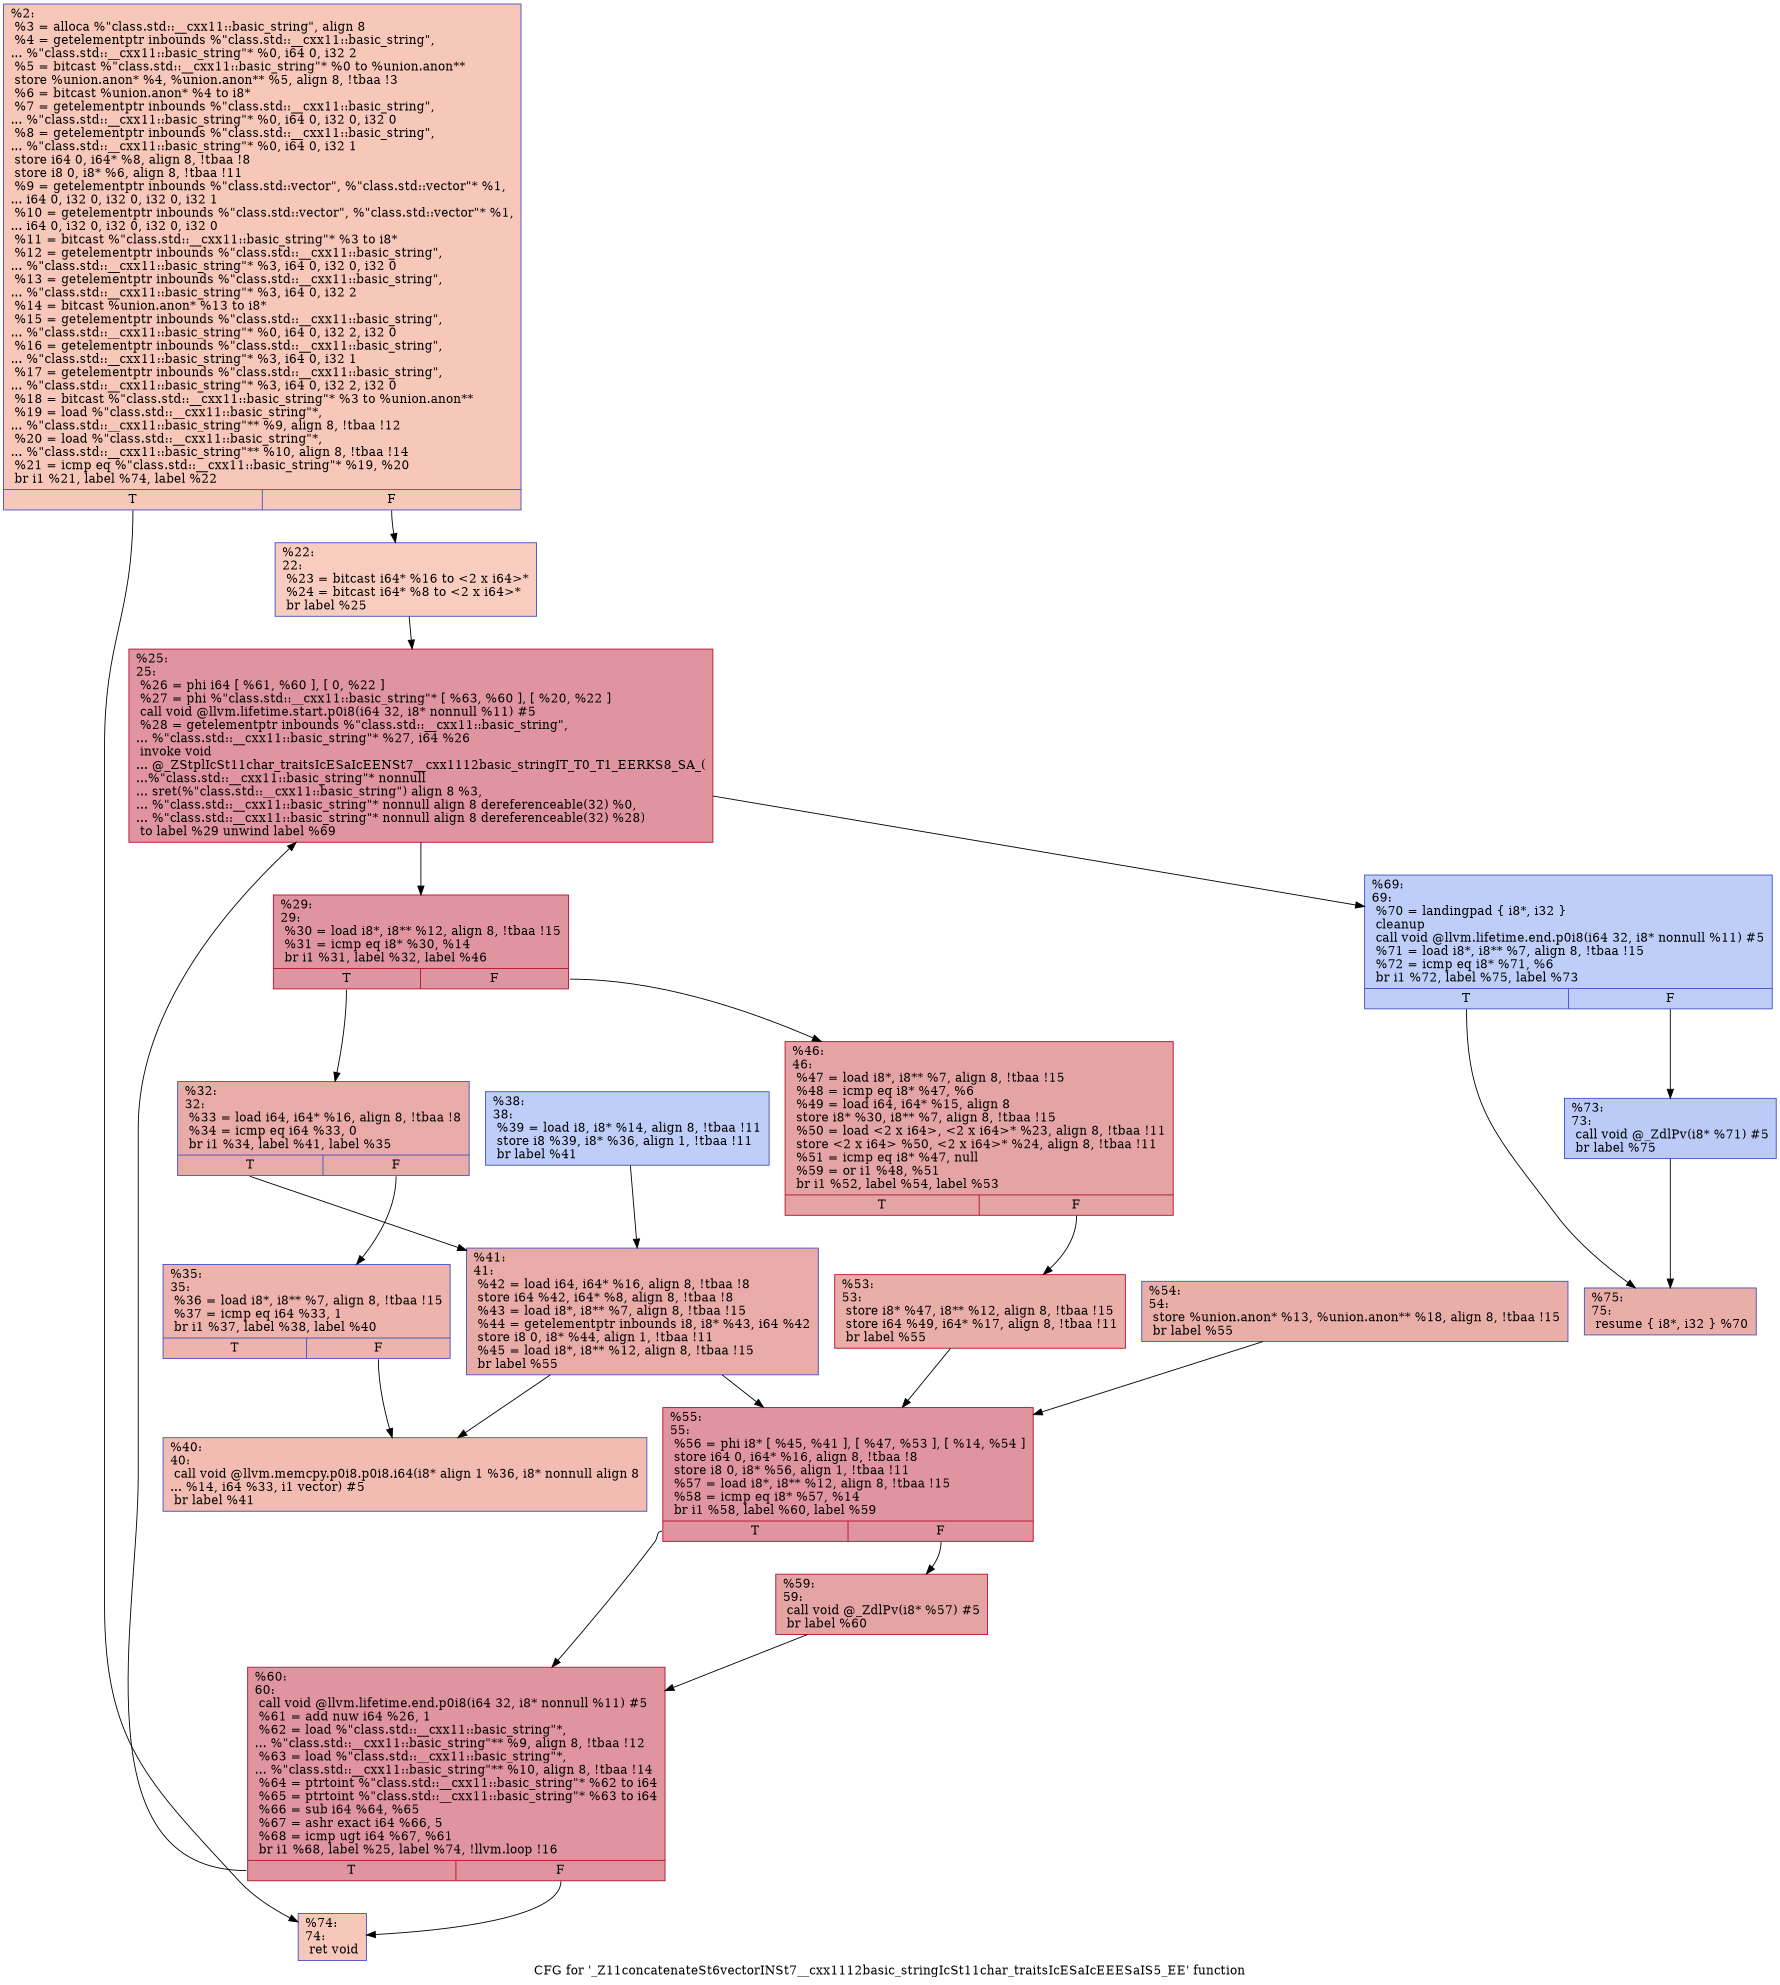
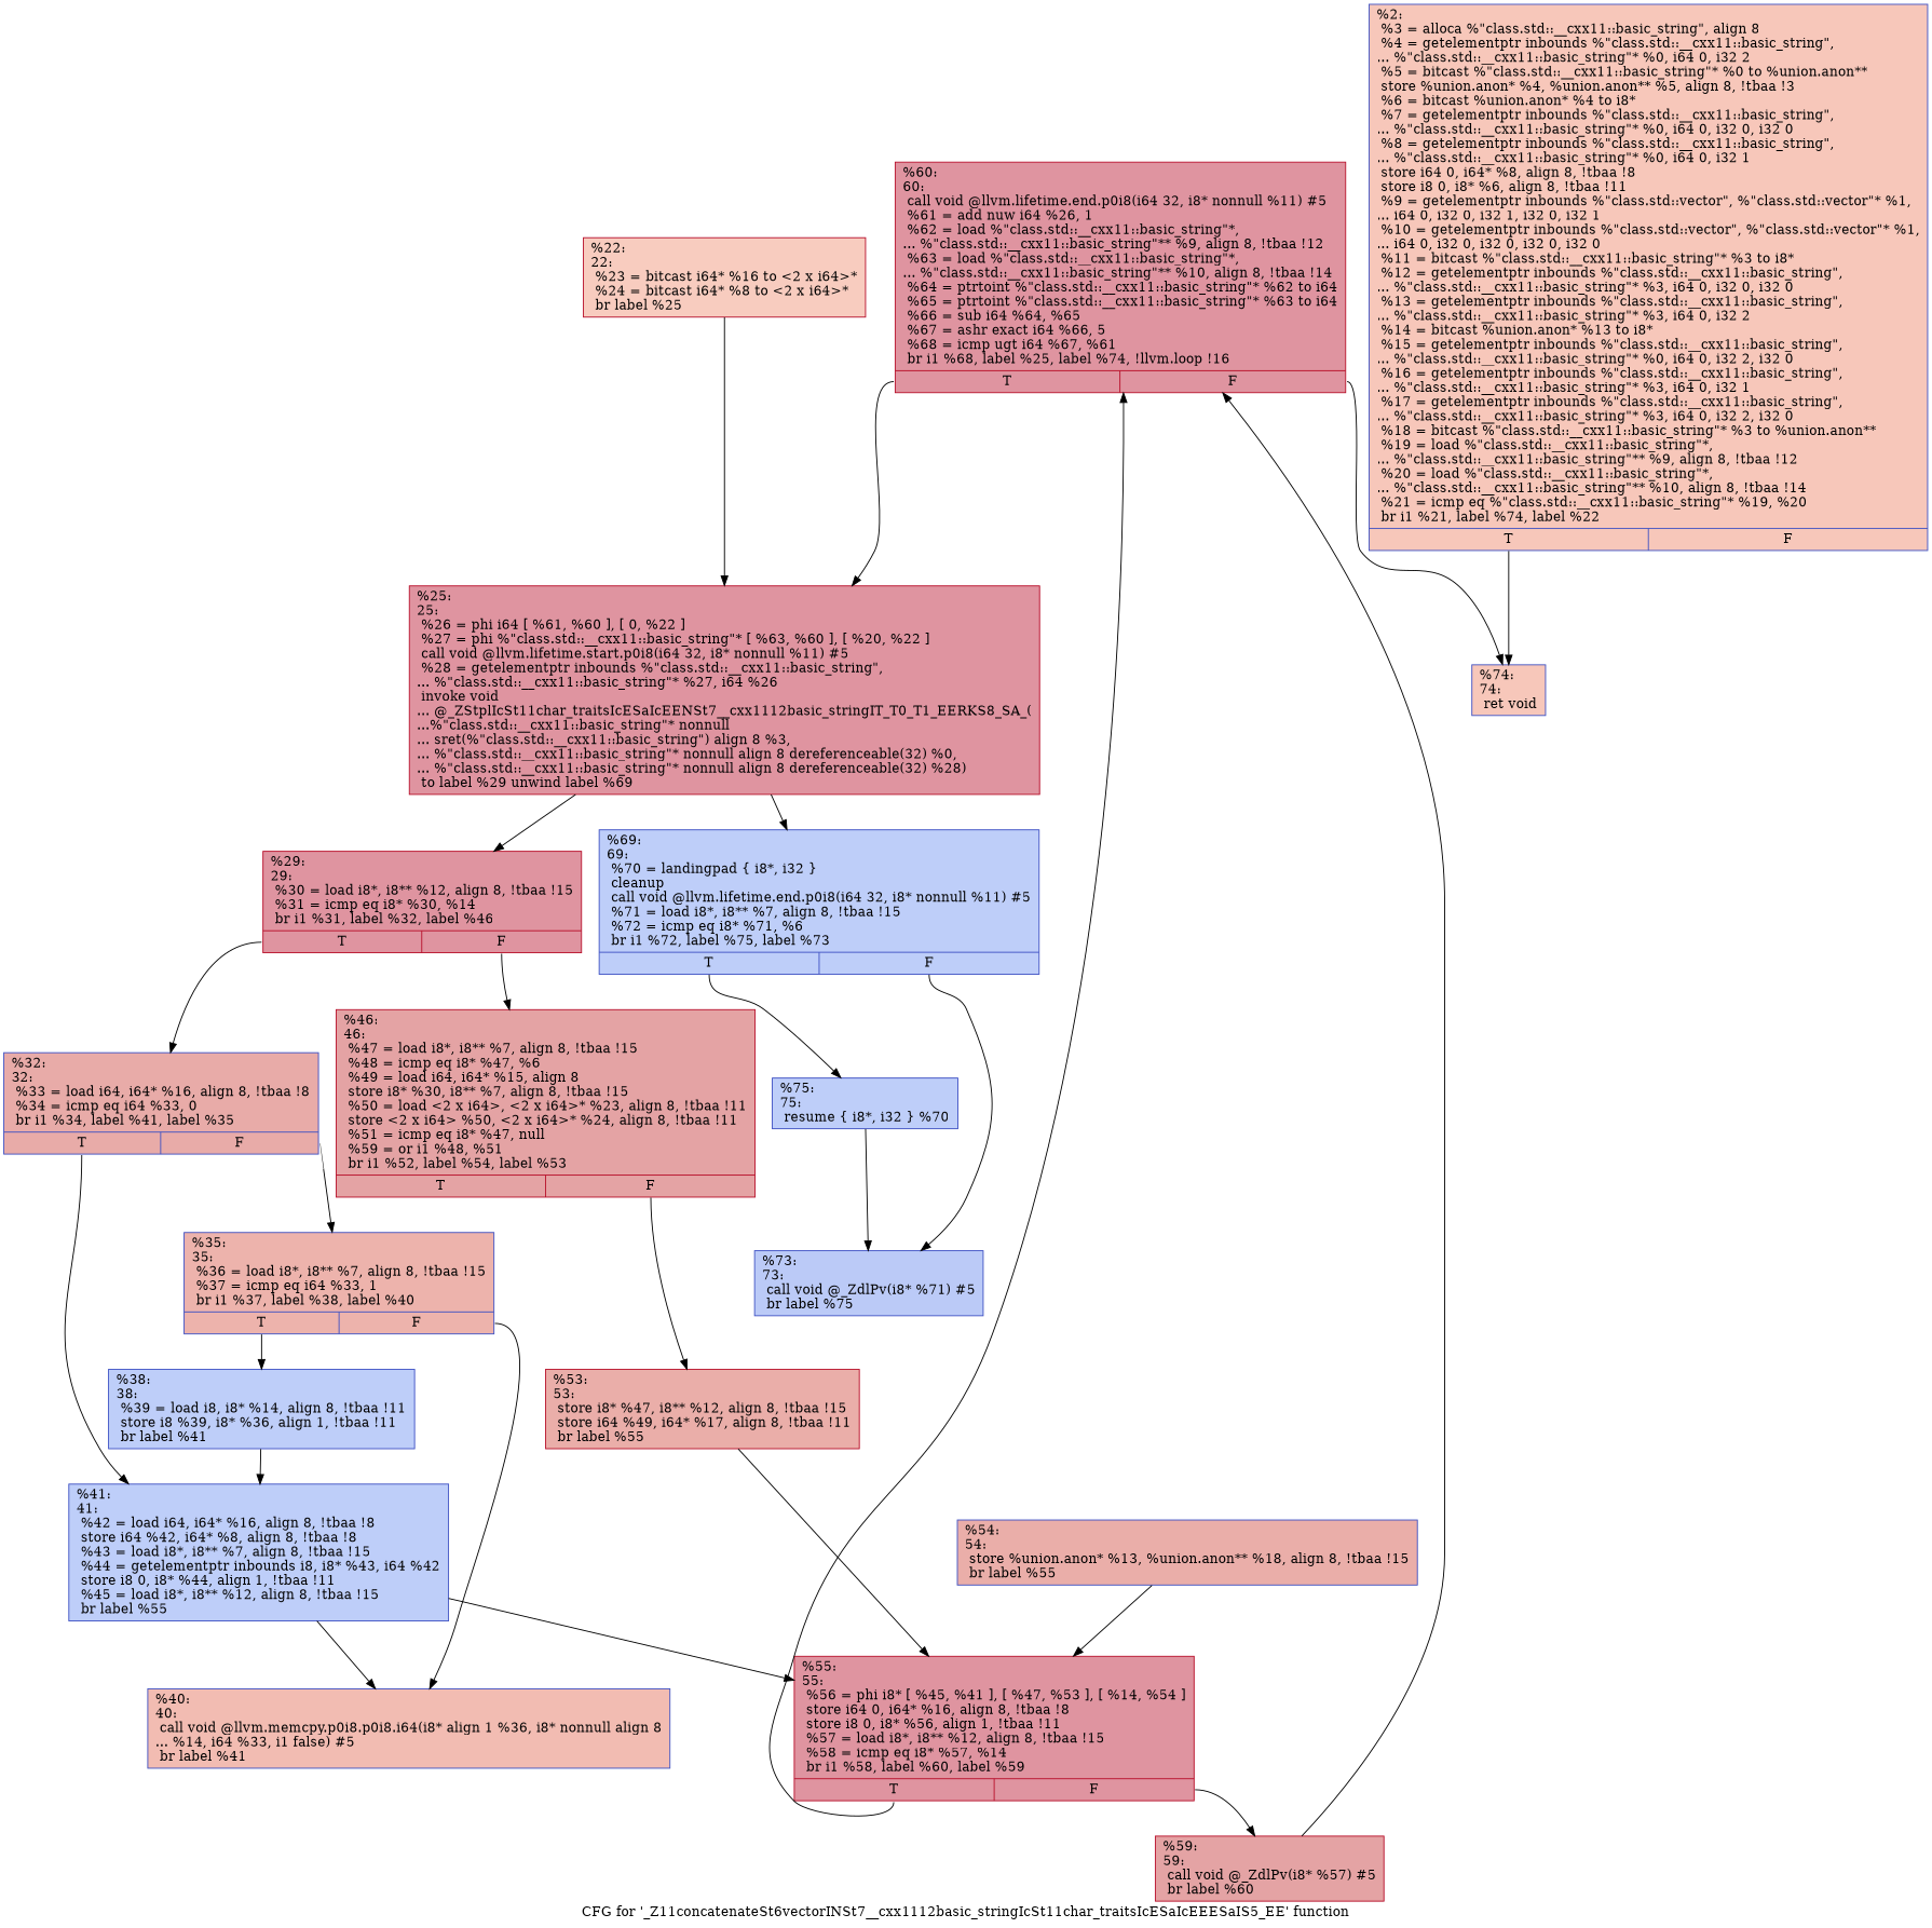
  digraph {
    label="CFG for '_Z11concatenateSt6vectorINSt7__cxx1112basic_stringIcSt11char_traitsIcESaIcEEESaIS5_EE' function"
    node [color="#3d50c3ff" fillcolor="#b70d2870" shape=record style=filled]
-   n1 [fillcolor="#ec7f6370" label="{%2:\l  %3 = alloca %\"class.std::__cxx11::basic_string\", align 8\l  %4 = getelementptr inbounds %\"class.std::__cxx11::basic_string\",\l... %\"class.std::__cxx11::basic_string\"* %0, i64 0, i32 2\l  %5 = bitcast %\"class.std::__cxx11::basic_string\"* %0 to %union.anon**\l  store %union.anon* %4, %union.anon** %5, align 8, !tbaa !3\l  %6 = bitcast %union.anon* %4 to i8*\l  %7 = getelementptr inbounds %\"class.std::__cxx11::basic_string\",\l... %\"class.std::__cxx11::basic_string\"* %0, i64 0, i32 0, i32 0\l  %8 = getelementptr inbounds %\"class.std::__cxx11::basic_string\",\l... %\"class.std::__cxx11::basic_string\"* %0, i64 0, i32 1\l  store i64 0, i64* %8, align 8, !tbaa !8\l  store i8 0, i8* %6, align 8, !tbaa !11\l  %9 = getelementptr inbounds %\"class.std::vector\", %\"class.std::vector\"* %1,\l... i64 0, i32 0, i32 0, i32 0, i32 1\l  %10 = getelementptr inbounds %\"class.std::vector\", %\"class.std::vector\"* %1,\l... i64 0, i32 0, i32 0, i32 0, i32 0\l  %11 = bitcast %\"class.std::__cxx11::basic_string\"* %3 to i8*\l  %12 = getelementptr inbounds %\"class.std::__cxx11::basic_string\",\l... %\"class.std::__cxx11::basic_string\"* %3, i64 0, i32 0, i32 0\l  %13 = getelementptr inbounds %\"class.std::__cxx11::basic_string\",\l... %\"class.std::__cxx11::basic_string\"* %3, i64 0, i32 2\l  %14 = bitcast %union.anon* %13 to i8*\l  %15 = getelementptr inbounds %\"class.std::__cxx11::basic_string\",\l... %\"class.std::__cxx11::basic_string\"* %0, i64 0, i32 2, i32 0\l  %16 = getelementptr inbounds %\"class.std::__cxx11::basic_string\",\l... %\"class.std::__cxx11::basic_string\"* %3, i64 0, i32 1\l  %17 = getelementptr inbounds %\"class.std::__cxx11::basic_string\",\l... %\"class.std::__cxx11::basic_string\"* %3, i64 0, i32 2, i32 0\l  %18 = bitcast %\"class.std::__cxx11::basic_string\"* %3 to %union.anon**\l  %19 = load %\"class.std::__cxx11::basic_string\"*,\l... %\"class.std::__cxx11::basic_string\"** %9, align 8, !tbaa !12\l  %20 = load %\"class.std::__cxx11::basic_string\"*,\l... %\"class.std::__cxx11::basic_string\"** %10, align 8, !tbaa !14\l  %21 = icmp eq %\"class.std::__cxx11::basic_string\"* %19, %20\l  br i1 %21, label %74, label %22\l|{<s0>T|<s1>F}}"]
+   n1 [fillcolor="#ec7f6370" label="{%2:\l  %3 = alloca %\"class.std::__cxx11::basic_string\", align 8\l  %4 = getelementptr inbounds %\"class.std::__cxx11::basic_string\",\l... %\"class.std::__cxx11::basic_string\"* %0, i64 0, i32 2\l  %5 = bitcast %\"class.std::__cxx11::basic_string\"* %0 to %union.anon**\l  store %union.anon* %4, %union.anon** %5, align 8, !tbaa !3\l  %6 = bitcast %union.anon* %4 to i8*\l  %7 = getelementptr inbounds %\"class.std::__cxx11::basic_string\",\l... %\"class.std::__cxx11::basic_string\"* %0, i64 0, i32 0, i32 0\l  %8 = getelementptr inbounds %\"class.std::__cxx11::basic_string\",\l... %\"class.std::__cxx11::basic_string\"* %0, i64 0, i32 1\l  store i64 0, i64* %8, align 8, !tbaa !8\l  store i8 0, i8* %6, align 8, !tbaa !11\l  %9 = getelementptr inbounds %\"class.std::vector\", %\"class.std::vector\"* %1,\l... i64 0, i32 0, i32 1, i32 0, i32 1\l  %10 = getelementptr inbounds %\"class.std::vector\", %\"class.std::vector\"* %1,\l... i64 0, i32 0, i32 0, i32 0, i32 0\l  %11 = bitcast %\"class.std::__cxx11::basic_string\"* %3 to i8*\l  %12 = getelementptr inbounds %\"class.std::__cxx11::basic_string\",\l... %\"class.std::__cxx11::basic_string\"* %3, i64 0, i32 0, i32 0\l  %13 = getelementptr inbounds %\"class.std::__cxx11::basic_string\",\l... %\"class.std::__cxx11::basic_string\"* %3, i64 0, i32 2\l  %14 = bitcast %union.anon* %13 to i8*\l  %15 = getelementptr inbounds %\"class.std::__cxx11::basic_string\",\l... %\"class.std::__cxx11::basic_string\"* %0, i64 0, i32 2, i32 0\l  %16 = getelementptr inbounds %\"class.std::__cxx11::basic_string\",\l... %\"class.std::__cxx11::basic_string\"* %3, i64 0, i32 1\l  %17 = getelementptr inbounds %\"class.std::__cxx11::basic_string\",\l... %\"class.std::__cxx11::basic_string\"* %3, i64 0, i32 2, i32 0\l  %18 = bitcast %\"class.std::__cxx11::basic_string\"* %3 to %union.anon**\l  %19 = load %\"class.std::__cxx11::basic_string\"*,\l... %\"class.std::__cxx11::basic_string\"** %9, align 8, !tbaa !12\l  %20 = load %\"class.std::__cxx11::basic_string\"*,\l... %\"class.std::__cxx11::basic_string\"** %10, align 8, !tbaa !14\l  %21 = icmp eq %\"class.std::__cxx11::basic_string\"* %19, %20\l  br i1 %21, label %74, label %22\l|{<s0>T|<s1>F}}"]
    n2 [fillcolor="#ec7f6370" label="{%74:\l74:                                               \l  ret void\l}"]
-   n3 [fillcolor="#f08b6e70" label="{%22:\l22:                                               \l  %23 = bitcast i64* %16 to \<2 x i64\>*\l  %24 = bitcast i64* %8 to \<2 x i64\>*\l  br label %25\l}"]
+   n3 [color="#b70d28ff" fillcolor="#f08b6e70" label="{%22:\l22:                                               \l  %23 = bitcast i64* %16 to \<2 x i64\>*\l  %24 = bitcast i64* %8 to \<2 x i64\>*\l  br label %25\l}"]
    n4 [color="#b70d28ff" label="{%25:\l25:                                               \l  %26 = phi i64 [ %61, %60 ], [ 0, %22 ]\l  %27 = phi %\"class.std::__cxx11::basic_string\"* [ %63, %60 ], [ %20, %22 ]\l  call void @llvm.lifetime.start.p0i8(i64 32, i8* nonnull %11) #5\l  %28 = getelementptr inbounds %\"class.std::__cxx11::basic_string\",\l... %\"class.std::__cxx11::basic_string\"* %27, i64 %26\l  invoke void\l... @_ZStplIcSt11char_traitsIcESaIcEENSt7__cxx1112basic_stringIT_T0_T1_EERKS8_SA_(\l...%\"class.std::__cxx11::basic_string\"* nonnull\l... sret(%\"class.std::__cxx11::basic_string\") align 8 %3,\l... %\"class.std::__cxx11::basic_string\"* nonnull align 8 dereferenceable(32) %0,\l... %\"class.std::__cxx11::basic_string\"* nonnull align 8 dereferenceable(32) %28)\l          to label %29 unwind label %69\l}"]
    n5 [color="#b70d28ff" label="{%29:\l29:                                               \l  %30 = load i8*, i8** %12, align 8, !tbaa !15\l  %31 = icmp eq i8* %30, %14\l  br i1 %31, label %32, label %46\l|{<s0>T|<s1>F}}"]
    n6 [fillcolor="#6c8ff170" label="{%69:\l69:                                               \l  %70 = landingpad \{ i8*, i32 \}\l          cleanup\l  call void @llvm.lifetime.end.p0i8(i64 32, i8* nonnull %11) #5\l  %71 = load i8*, i8** %7, align 8, !tbaa !15\l  %72 = icmp eq i8* %71, %6\l  br i1 %72, label %75, label %73\l|{<s0>T|<s1>F}}"]
    n7 [fillcolor="#cc403a70" label="{%32:\l32:                                               \l  %33 = load i64, i64* %16, align 8, !tbaa !8\l  %34 = icmp eq i64 %33, 0\l  br i1 %34, label %41, label %35\l|{<s0>T|<s1>F}}"]
    n8 [color="#b70d28ff" fillcolor="#c32e3170" label="{%46:\l46:                                               \l  %47 = load i8*, i8** %7, align 8, !tbaa !15\l  %48 = icmp eq i8* %47, %6\l  %49 = load i64, i64* %15, align 8\l  store i8* %30, i8** %7, align 8, !tbaa !15\l  %50 = load \<2 x i64\>, \<2 x i64\>* %23, align 8, !tbaa !11\l  store \<2 x i64\> %50, \<2 x i64\>* %24, align 8, !tbaa !11\l  %51 = icmp eq i8* %47, null\l  %59 = or i1 %48, %51\l  br i1 %52, label %54, label %53\l|{<s0>T|<s1>F}}"]
-   n9 [fillcolor="#d0473d70" label="{%75:\l75:                                               \l  resume \{ i8*, i32 \} %70\l}"]
+   n9 [fillcolor="#6c8ff170" label="{%75:\l75:                                               \l  resume \{ i8*, i32 \} %70\l}"]
    n10 [fillcolor="#6687ed70" label="{%73:\l73:                                               \l  call void @_ZdlPv(i8* %71) #5\l  br label %75\l}"]
-   n11 [fillcolor="#cc403a70" label="{%41:\l41:                                               \l  %42 = load i64, i64* %16, align 8, !tbaa !8\l  store i64 %42, i64* %8, align 8, !tbaa !8\l  %43 = load i8*, i8** %7, align 8, !tbaa !15\l  %44 = getelementptr inbounds i8, i8* %43, i64 %42\l  store i8 0, i8* %44, align 1, !tbaa !11\l  %45 = load i8*, i8** %12, align 8, !tbaa !15\l  br label %55\l}"]
+   n11 [fillcolor="#6c8ff170" label="{%41:\l41:                                               \l  %42 = load i64, i64* %16, align 8, !tbaa !8\l  store i64 %42, i64* %8, align 8, !tbaa !8\l  %43 = load i8*, i8** %7, align 8, !tbaa !15\l  %44 = getelementptr inbounds i8, i8* %43, i64 %42\l  store i8 0, i8* %44, align 1, !tbaa !11\l  %45 = load i8*, i8** %12, align 8, !tbaa !15\l  br label %55\l}"]
    n12 [fillcolor="#d6524470" label="{%35:\l35:                                               \l  %36 = load i8*, i8** %7, align 8, !tbaa !15\l  %37 = icmp eq i64 %33, 1\l  br i1 %37, label %38, label %40\l|{<s0>T|<s1>F}}"]
    n13 [color="#b70d28ff" fillcolor="#d0473d70" label="{%53:\l53:                                               \l  store i8* %47, i8** %12, align 8, !tbaa !15\l  store i64 %49, i64* %17, align 8, !tbaa !11\l  br label %55\l}"]
    n14 [color="#b70d28ff" label="{%55:\l55:                                               \l  %56 = phi i8* [ %45, %41 ], [ %47, %53 ], [ %14, %54 ]\l  store i64 0, i64* %16, align 8, !tbaa !8\l  store i8 0, i8* %56, align 1, !tbaa !11\l  %57 = load i8*, i8** %12, align 8, !tbaa !15\l  %58 = icmp eq i8* %57, %14\l  br i1 %58, label %60, label %59\l|{<s0>T|<s1>F}}"]
-   n15 [fillcolor="#e1675170" label="{%40:\l40:                                               \l  call void @llvm.memcpy.p0i8.p0i8.i64(i8* align 1 %36, i8* nonnull align 8\l... %14, i64 %33, i1 vector) #5\l  br label %41\l}"]
+   n15 [fillcolor="#e1675170" label="{%40:\l40:                                               \l  call void @llvm.memcpy.p0i8.p0i8.i64(i8* align 1 %36, i8* nonnull align 8\l... %14, i64 %33, i1 false) #5\l  br label %41\l}"]
    n16 [fillcolor="#6c8ff170" label="{%38:\l38:                                               \l  %39 = load i8, i8* %14, align 8, !tbaa !11\l  store i8 %39, i8* %36, align 1, !tbaa !11\l  br label %41\l}"]
    n17 [fillcolor="#d0473d70" label="{%54:\l54:                                               \l  store %union.anon* %13, %union.anon** %18, align 8, !tbaa !15\l  br label %55\l}"]
    n18 [color="#b70d28ff" label="{%60:\l60:                                               \l  call void @llvm.lifetime.end.p0i8(i64 32, i8* nonnull %11) #5\l  %61 = add nuw i64 %26, 1\l  %62 = load %\"class.std::__cxx11::basic_string\"*,\l... %\"class.std::__cxx11::basic_string\"** %9, align 8, !tbaa !12\l  %63 = load %\"class.std::__cxx11::basic_string\"*,\l... %\"class.std::__cxx11::basic_string\"** %10, align 8, !tbaa !14\l  %64 = ptrtoint %\"class.std::__cxx11::basic_string\"* %62 to i64\l  %65 = ptrtoint %\"class.std::__cxx11::basic_string\"* %63 to i64\l  %66 = sub i64 %64, %65\l  %67 = ashr exact i64 %66, 5\l  %68 = icmp ugt i64 %67, %61\l  br i1 %68, label %25, label %74, !llvm.loop !16\l|{<s0>T|<s1>F}}"]
    n19 [color="#b70d28ff" fillcolor="#c32e3170" label="{%59:\l59:                                               \l  call void @_ZdlPv(i8* %57) #5\l  br label %60\l}"]
    n1 -> n2 [tailport=s0]
-   n1 -> n3 [tailport=s1]
    n3 -> n4
    n4 -> n5
    n4 -> n6
    n5 -> n7 [tailport=s0]
    n5 -> n8 [tailport=s1]
    n6 -> n9 [tailport=s0]
    n6 -> n10 [tailport=s1]
    n7 -> n11 [tailport=s0]
    n7 -> n12 [tailport=s1]
    n8 -> n13 [tailport=s1]
-   n10 -> n9
+   n9 -> n10
    n11 -> n14
    n11 -> n15
    n12 -> n15 [tailport=s1]
+   n12 -> n16 [tailport=s0]
    n13 -> n14
    n14 -> n18 [tailport=s0]
    n14 -> n19 [tailport=s1]
    n16 -> n11
    n17 -> n14
    n18 -> n2 [tailport=s1]
    n18 -> n4 [tailport=s0]
    n19 -> n18
  }
